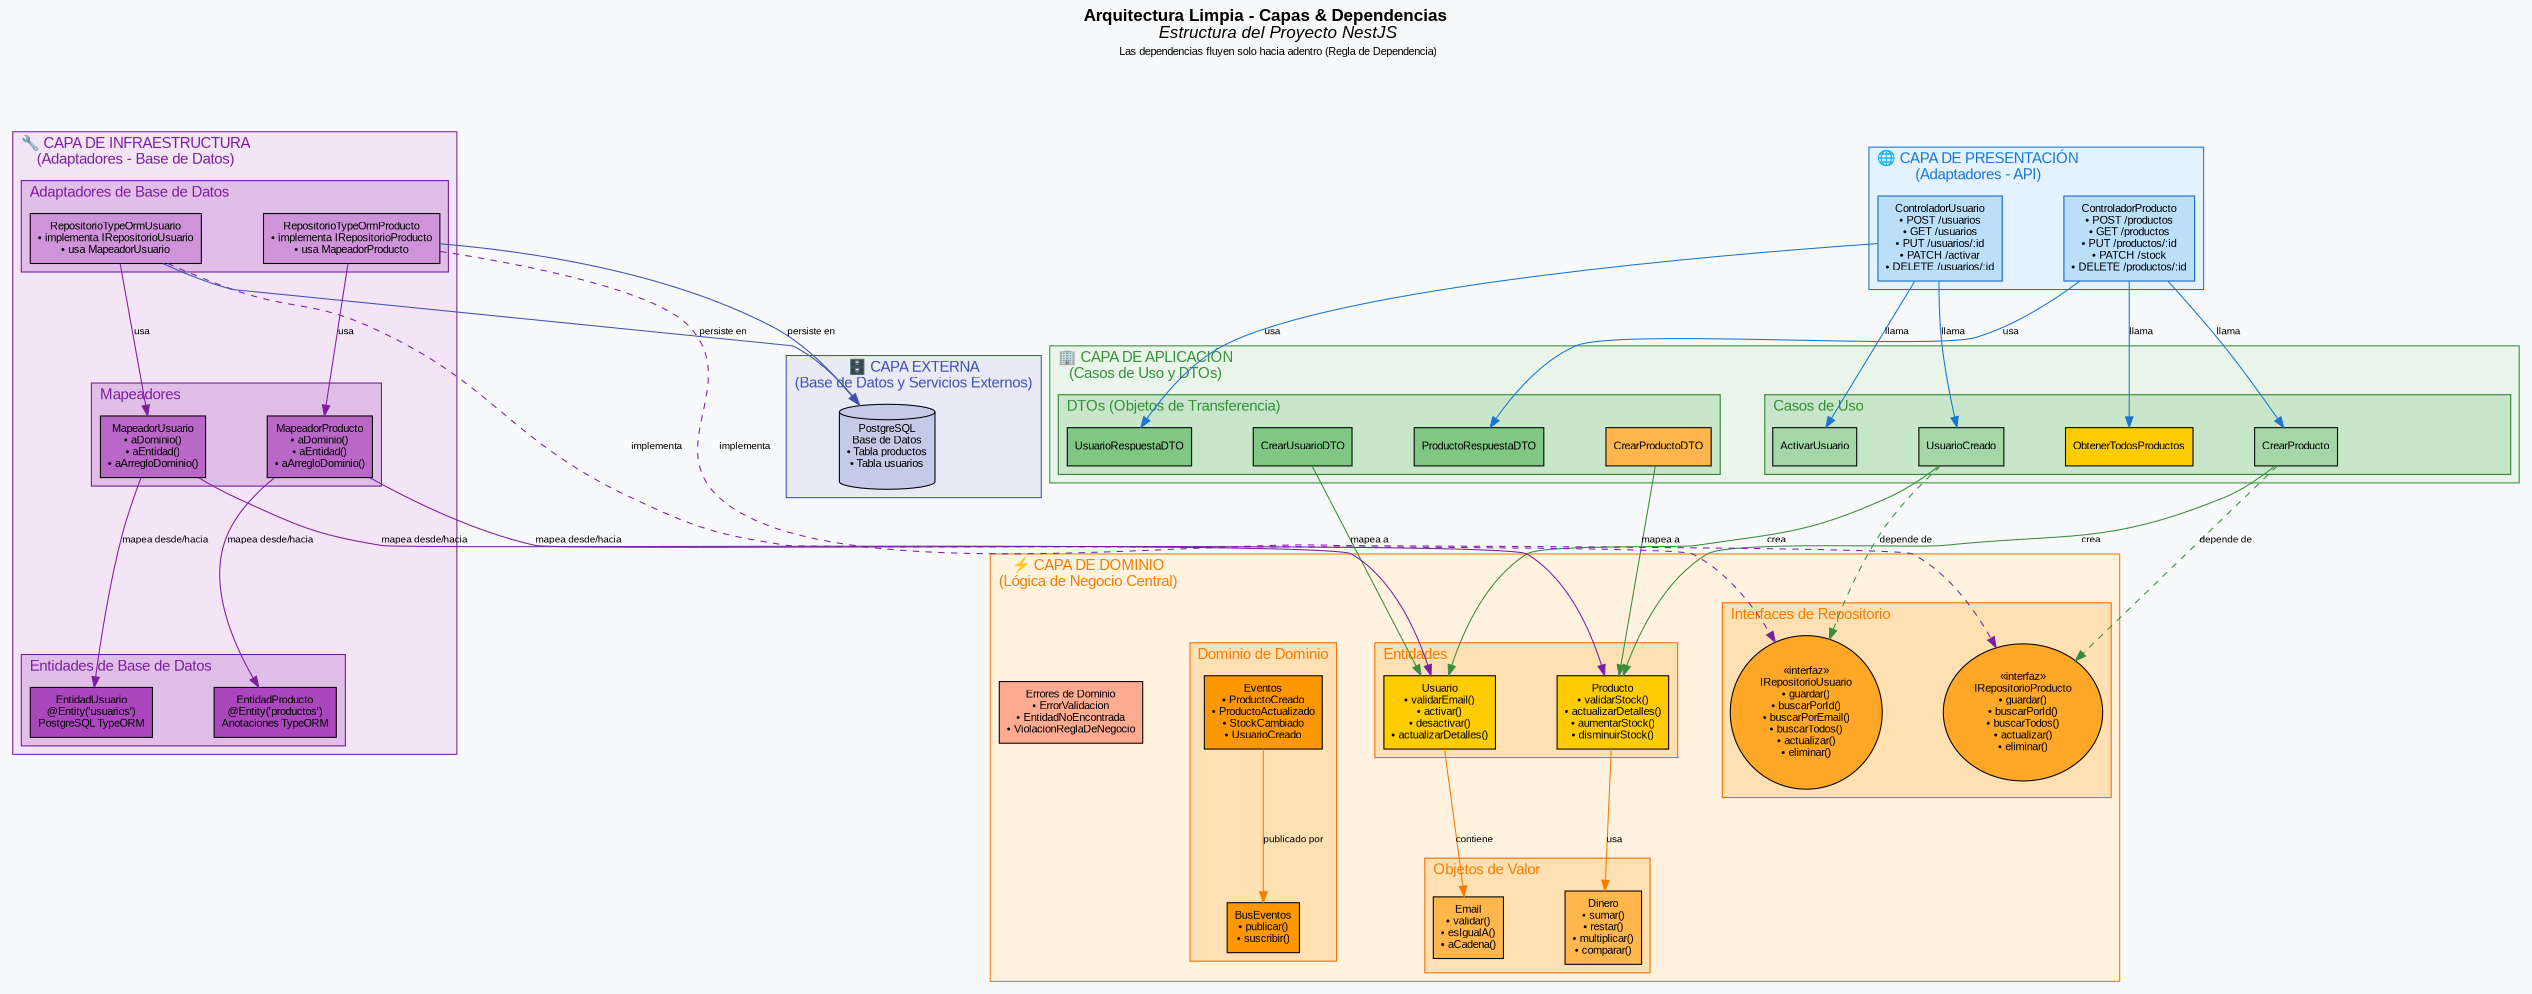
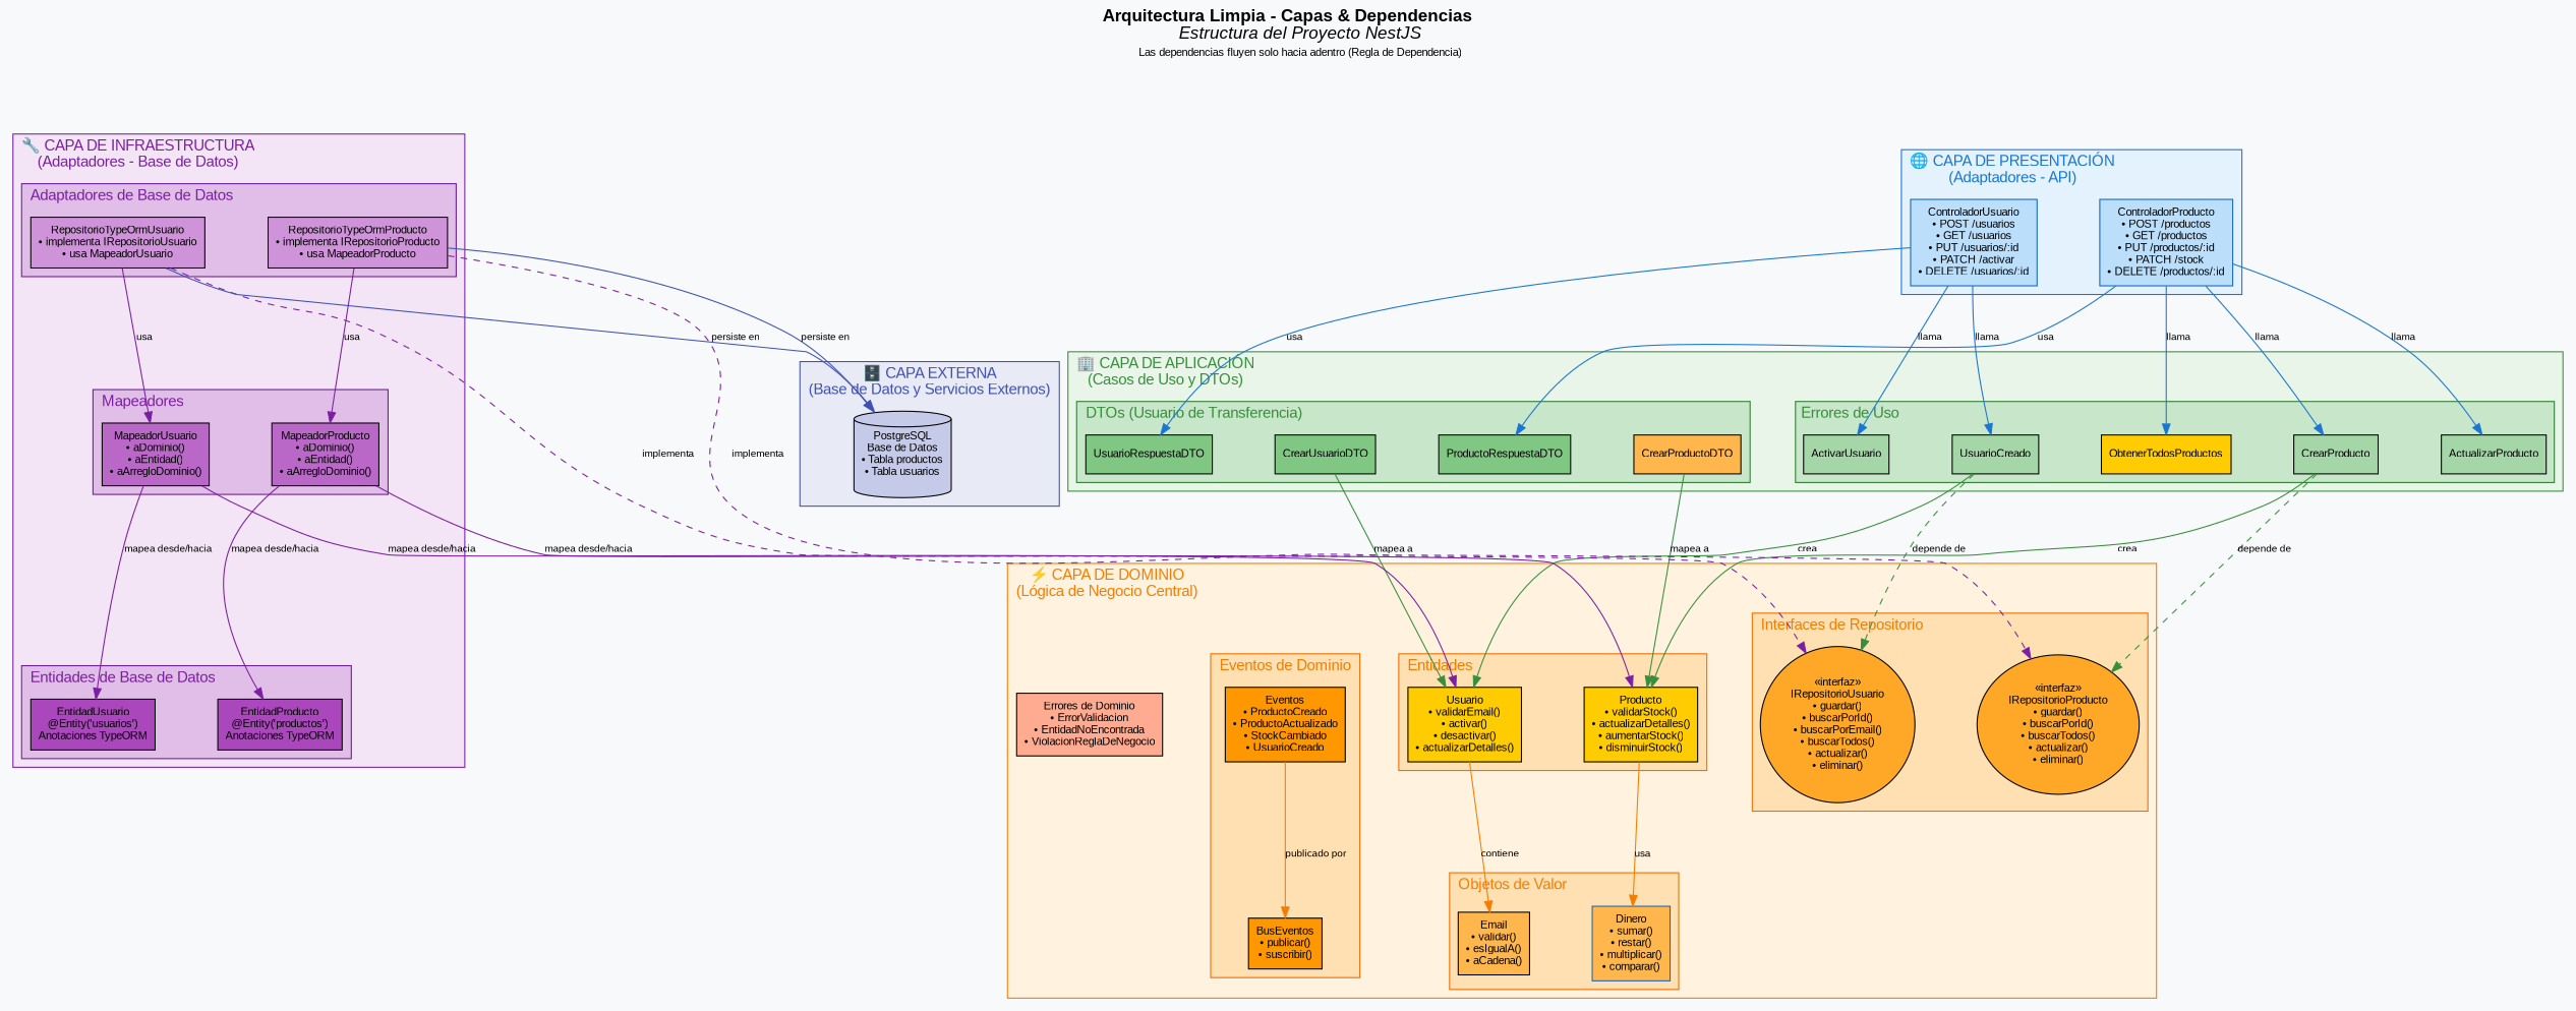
  digraph {
    bgcolor="#f8f9fa"
    fontname="Liberation Sans"
    fontsize=16
    label=<<B>Arquitectura Limpia - Capas &amp; Dependencias</B><BR/>     <I>Estructura del Proyecto NestJS</I><BR/>     <FONT POINT-SIZE="10">Las dependencias fluyen solo hacia adentro (Regla de Dependencia)</FONT>>
    labelloc=t
    nodesep=0.8
    rankdir=TB
    ranksep=1.2
    style=filled
    node [fillcolor="#a5d6a7" fontname="Liberation Sans" fontsize=10 margin=0.1 shape=box style=filled]
    edge [color="#7b1fa2" fontname="Liberation Sans" fontsize=9]
    n1 [color="#1565c0" fillcolor="#bbdefb" label="ControladorProducto\n• POST /productos\n• GET /productos\n• PUT /productos/:id\n• PATCH /stock\n• DELETE /productos/:id"]
    n2 [color="#1565c0" fillcolor="#bbdefb" label="ControladorUsuario\n• POST /usuarios\n• GET /usuarios\n• PUT /usuarios/:id\n• PATCH /activar\n• DELETE /usuarios/:id"]
    n3 [label=CrearProducto]
    n4 [fillcolor="#ffcc02" label=ObtenerTodosProductos]
+   n5 [label=ActualizarProducto]
    n6 [label=UsuarioCreado]
    n7 [label=ActivarUsuario]
    n8 [fillcolor="#ffb74d" label=CrearProductoDTO]
    n9 [fillcolor="#81c784" label=ProductoRespuestaDTO]
    n10 [fillcolor="#81c784" label=CrearUsuarioDTO]
    n11 [fillcolor="#81c784" label=UsuarioRespuestaDTO]
    n12 [fillcolor="#ffcc02" label="Producto\n• validarStock()\n• actualizarDetalles()\n• aumentarStock()\n• disminuirStock()"]
    n13 [fillcolor="#ffcc02" label="Usuario\n• validarEmail()\n• activar()\n• desactivar()\n• actualizarDetalles()"]
    n14 [fillcolor="#ffb74d" label="Email\n• validar()\n• esIgualA()\n• aCadena()"]
-   n15 [fillcolor="#ffb74d" label="Dinero\n• sumar()\n• restar()\n• multiplicar()\n• comparar()"]
+   n15 [fillcolor="#ffb74d" label="Dinero\n• sumar()\n• restar()\n• multiplicar()\n• comparar()" color="#1565c0"]
    n16 [fillcolor="#ffa726" label="«interfaz»\nIRepositorioProducto\n• guardar()\n• buscarPorId()\n• buscarTodos()\n• actualizar()\n• eliminar()" shape=ellipse]
    n17 [fillcolor="#ffa726" label="«interfaz»\nIRepositorioUsuario\n• guardar()\n• buscarPorId()\n• buscarPorEmail()\n• buscarTodos()\n• actualizar()\n• eliminar()" shape=ellipse]
    n18 [fillcolor="#ff9800" label="Eventos\n• ProductoCreado\n• ProductoActualizado\n• StockCambiado\n• UsuarioCreado"]
    n19 [fillcolor="#ff9800" label="BusEventos\n• publicar()\n• suscribir()"]
    n20 [fillcolor="#ffab91" label="Errores de Dominio\n• ErrorValidacion\n• EntidadNoEncontrada\n• ViolacionReglaDeNegocio"]
    n21 [fillcolor="#ce93d8" label="RepositorioTypeOrmProducto\n• implementa IRepositorioProducto\n• usa MapeadorProducto"]
    n22 [fillcolor="#ce93d8" label="RepositorioTypeOrmUsuario\n• implementa IRepositorioUsuario\n• usa MapeadorUsuario"]
    n23 [fillcolor="#ba68c8" label="MapeadorProducto\n• aDominio()\n• aEntidad()\n• aArregloDominio()"]
    n24 [fillcolor="#ba68c8" label="MapeadorUsuario\n• aDominio()\n• aEntidad()\n• aArregloDominio()"]
    n25 [fillcolor="#ab47bc" label="EntidadProducto\n@Entity('productos')\nAnotaciones TypeORM"]
-   n26 [fillcolor="#ab47bc" label="EntidadUsuario\n@Entity('usuarios')\nPostgreSQL TypeORM"]
+   n26 [fillcolor="#ab47bc" label="EntidadUsuario\n@Entity('usuarios')\nAnotaciones TypeORM"]
    n27 [fillcolor="#c5cae9" label="PostgreSQL\nBase de Datos\n• Tabla productos\n• Tabla usuarios" shape=cylinder]
    subgraph cluster_1 {
      color="#1976d2"
      fillcolor="#e3f2fd"
      fontcolor="#1976d2"
      fontsize=14
      label="🌐 CAPA DE PRESENTACIÓN\n(Adaptadores - API)"
      labeljust=l
      n1
      n2
    }
    subgraph cluster_2 {
      color="#388e3c"
      fillcolor="#e8f5e8"
      fontcolor="#388e3c"
      fontsize=14
      label="🏢 CAPA DE APLICACIÓN\n(Casos de Uso y DTOs)"
      labeljust=l
      subgraph cluster_3 {
        color="#2e7d32"
        fillcolor="#c8e6c9"
        fontcolor="#388e3c"
        fontsize=14
-       label="Casos de Uso"
+       label="Errores de Uso"
        labeljust=l
        n3
        n4
+       n5
        n6
        n7
      }
      subgraph cluster_4 {
        color="#2e7d32"
        fillcolor="#c8e6c9"
        fontcolor="#388e3c"
        fontsize=14
-       label="DTOs (Objetos de Transferencia)"
+       label="DTOs (Usuario de Transferencia)"
        labeljust=l
        n8
        n9
        n10
        n11
      }
    }
    subgraph cluster_5 {
      color="#f57c00"
      fillcolor="#fff3e0"
      fontcolor="#f57c00"
      fontsize=14
      label="⚡ CAPA DE DOMINIO\n(Lógica de Negocio Central)"
      labeljust=l
      n20
      subgraph cluster_6 {
        color="#ef6c00"
        fillcolor="#ffe0b2"
        fontcolor="#f57c00"
        fontsize=14
        label=Entidades
        labeljust=l
        n12
        n13
      }
      subgraph cluster_7 {
        color="#ef6c00"
        fillcolor="#ffe0b2"
        fontcolor="#f57c00"
        fontsize=14
        label="Objetos de Valor"
        labeljust=l
        n14
        n15
      }
      subgraph cluster_8 {
        color="#ef6c00"
        fillcolor="#ffe0b2"
        fontcolor="#f57c00"
        fontsize=14
        label="Interfaces de Repositorio"
        labeljust=l
        n16
        n17
      }
      subgraph cluster_9 {
        color="#ef6c00"
        fillcolor="#ffe0b2"
        fontcolor="#f57c00"
        fontsize=14
-       label="Dominio de Dominio"
+       label="Eventos de Dominio"
        labeljust=l
        n18
        n19
      }
    }
    subgraph cluster_10 {
      color="#7b1fa2"
      fillcolor="#f3e5f5"
      fontcolor="#7b1fa2"
      fontsize=14
      label="🔧 CAPA DE INFRAESTRUCTURA\n(Adaptadores - Base de Datos)"
      labeljust=l
      subgraph cluster_11 {
        color="#6a1b9a"
        fillcolor="#e1bee7"
        fontcolor="#7b1fa2"
        fontsize=14
        label="Adaptadores de Base de Datos"
        labeljust=l
        n21
        n22
      }
      subgraph cluster_12 {
        color="#6a1b9a"
        fillcolor="#e1bee7"
        fontcolor="#7b1fa2"
        fontsize=14
        label=Mapeadores
        labeljust=l
        n23
        n24
      }
      subgraph cluster_13 {
        color="#6a1b9a"
        fillcolor="#e1bee7"
        fontcolor="#7b1fa2"
        fontsize=14
        label="Entidades de Base de Datos"
        labeljust=l
        n25
        n26
      }
    }
    subgraph cluster_14 {
      color="#3f51b5"
      fillcolor="#e8eaf6"
      fontcolor="#3f51b5"
      fontsize=14
      label="🗄️ CAPA EXTERNA\n(Base de Datos y Servicios Externos)"
      labeljust=l
      n27
    }
    n1 -> n3 [color="#1976d2" label=llama]
    n1 -> n4 [color="#1976d2" label=llama]
+   n1 -> n5 [color="#1976d2" label=llama]
    n1 -> n9 [color="#1976d2" label=usa]
    n2 -> n6 [color="#1976d2" label=llama]
    n2 -> n7 [color="#1976d2" label=llama]
    n2 -> n11 [color="#1976d2" label=usa]
    n3 -> n12 [color="#388e3c" label=crea]
    n3 -> n16 [color="#388e3c" label="depende de" style=dashed]
    n6 -> n13 [color="#388e3c" label=crea]
    n6 -> n17 [color="#388e3c" label="depende de" style=dashed]
    n8 -> n12 [color="#388e3c" label="mapea a"]
    n10 -> n13 [color="#388e3c" label="mapea a"]
    n12 -> n15 [color="#f57c00" label=usa]
    n13 -> n14 [color="#f57c00" label=contiene]
    n18 -> n19 [color="#f57c00" label="publicado por"]
    n21 -> n16 [label=implementa style=dashed]
    n21 -> n23 [label=usa]
    n21 -> n27 [color="#3f51b5" label="persiste en"]
    n22 -> n17 [label=implementa style=dashed]
    n22 -> n24 [label=usa]
    n22 -> n27 [color="#3f51b5" label="persiste en"]
    n23 -> n12 [label="mapea desde/hacia"]
    n23 -> n25 [label="mapea desde/hacia"]
    n24 -> n13 [label="mapea desde/hacia"]
    n24 -> n26 [label="mapea desde/hacia"]
  }
